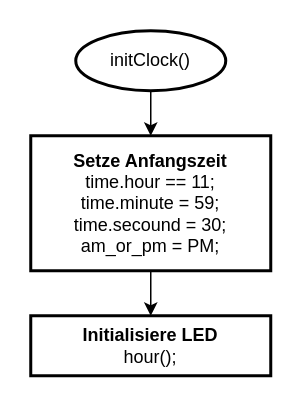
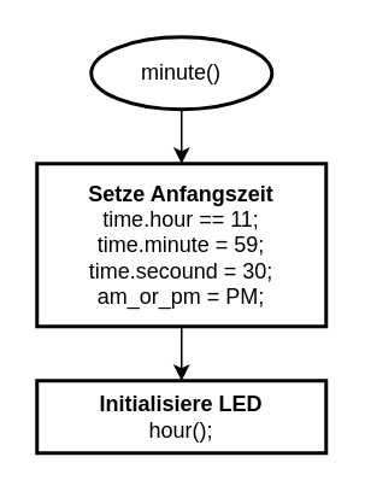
  <mxCell id="0" />
  <mxCell id="1" parent="0" />
  <mxCell id="2" value="" style="edgeStyle=orthogonalEdgeStyle;rounded=0;orthogonalLoop=1;jettySize=auto;html=1;" edge="1" parent="1" source="3" target="5"><mxGeometry relative="1" as="geometry" /></mxCell>
- <mxCell id="3" value="initClock()" style="ellipse;whiteSpace=wrap;html=1;strokeWidth=2;" vertex="1" parent="1"><mxGeometry x="50" y="20" width="100" height="40" as="geometry" /></mxCell>
+ <mxCell id="3" value="minute()" style="ellipse;whiteSpace=wrap;html=1;strokeWidth=2;" vertex="1" parent="1"><mxGeometry x="50" y="20" width="100" height="40" as="geometry" /></mxCell>
  <mxCell id="4" value="" style="edgeStyle=orthogonalEdgeStyle;rounded=0;orthogonalLoop=1;jettySize=auto;html=1;" edge="1" parent="1" source="5" target="6"><mxGeometry relative="1" as="geometry" /></mxCell>
  <mxCell id="5" value="&lt;b&gt;Setze Anfangszeit&lt;/b&gt;&lt;br&gt;&lt;div&gt;time.hour == 11;&lt;/div&gt;&lt;div&gt;time.minute = 59;&lt;/div&gt;&lt;div&gt;time.secound = 30;&lt;/div&gt;&lt;div&gt;am_or_pm = PM;&lt;br&gt;&lt;/div&gt;" style="whiteSpace=wrap;html=1;strokeWidth=2;" vertex="1" parent="1"><mxGeometry x="20" y="90" width="160" height="90" as="geometry" /></mxCell>
  <mxCell id="6" value="&lt;div&gt;&lt;b&gt;Initialisiere LED&lt;/b&gt;&lt;/div&gt;&lt;div&gt;hour();&lt;/div&gt;" style="whiteSpace=wrap;html=1;strokeWidth=2;" vertex="1" parent="1"><mxGeometry x="20" y="210" width="160" height="40" as="geometry" /></mxCell>
